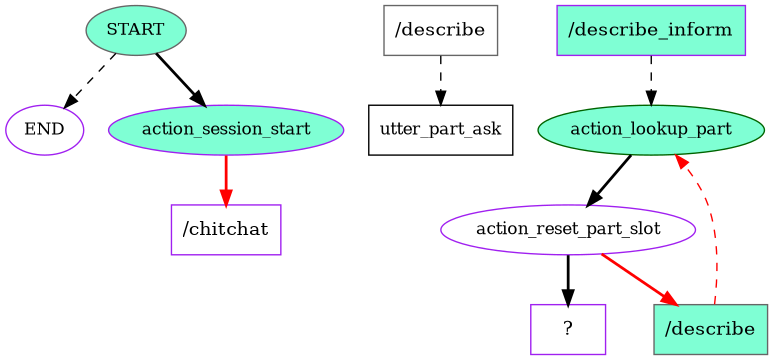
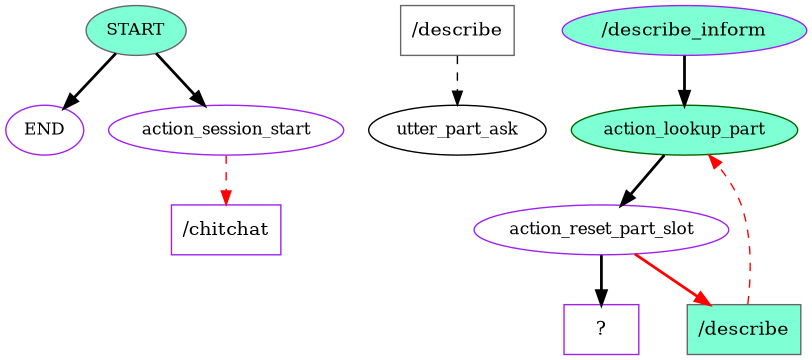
  digraph {
    node [color=purple fillcolor=white fontsize=12 style=filled]
    edge [color=black style=dashed]
    n1 [color=gray40 fillcolor=aquamarine label=START]
    n2 [label=END]
-   n3 [fillcolor=aquamarine label=action_session_start]
+   n3 [label=action_session_start]
    n4 [label="/chitchat" shape=rect fontsize=""]
    n5 [color=gray40 label="/describe" shape=rect fontsize=""]
-   n6 [color=black label=utter_part_ask shape=box]
-   n7 [fillcolor=aquamarine label="/describe_inform" shape=rect fontsize=""]
+   n6 [color=black label=utter_part_ask]
+   n7 [fillcolor=aquamarine label="/describe_inform" shape=ellipse fontsize=""]
    n8 [color=darkgreen fillcolor=aquamarine label=action_lookup_part]
    n9 [label=action_reset_part_slot]
    n10 [label="  ?  " shape=rect fontsize=""]
    n11 [color=gray40 fillcolor=aquamarine label="/describe" shape=rect fontsize=""]
-   n1 -> n2
+   n1 -> n2 [style=bold]
    n1 -> n3 [style=bold]
-   n3 -> n4 [color=red style=bold]
+   n3 -> n4 [color=red]
    n5 -> n6
-   n7 -> n8
+   n7 -> n8 [style=bold]
    n8 -> n9 [style=bold]
    n9 -> n10 [style=bold]
    n9 -> n11 [color=red style=bold]
    n11 -> n8 [color=red]
  }
